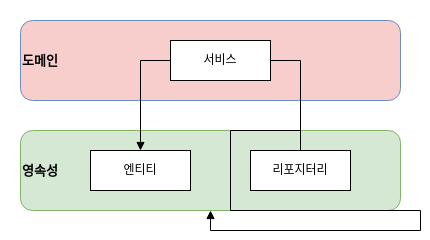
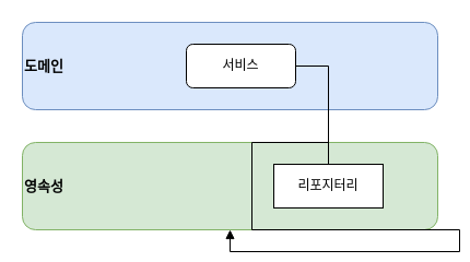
  <mxCell id="0" />
  <mxCell id="1" parent="0" />
- <mxCell id="2" value="도메인" style="rounded=1;whiteSpace=wrap;html=1;align=left;fontSize=13;fontStyle=1;fillColor=#f8cecc;strokeColor=#6c8ebf;" vertex="1" parent="1"><mxGeometry x="20" y="20" width="380" height="80" as="geometry" /></mxCell>
+ <mxCell id="2" value="도메인" style="rounded=1;whiteSpace=wrap;html=1;align=left;fontSize=13;fontStyle=1;fillColor=#dae8fc;strokeColor=#6c8ebf;" vertex="1" parent="1"><mxGeometry x="20" y="20" width="380" height="80" as="geometry" /></mxCell>
  <mxCell id="3" value="영속성" style="rounded=1;whiteSpace=wrap;html=1;align=left;fontSize=13;fontStyle=1;fillColor=#d5e8d4;strokeColor=#82b366;" vertex="1" parent="1"><mxGeometry x="20" y="130" width="380" height="80" as="geometry" /></mxCell>
  <mxCell id="4" style="edgeStyle=orthogonalEdgeStyle;rounded=0;orthogonalLoop=1;jettySize=auto;html=1;endArrow=block;endFill=1;" edge="1" parent="1" source="5" target="3"><mxGeometry relative="1" as="geometry" /></mxCell>
  <mxCell id="5" value="리포지터리" style="rounded=0;whiteSpace=wrap;html=1;" vertex="1" parent="1"><mxGeometry x="250" y="150" width="100" height="40" as="geometry" /></mxCell>
- <mxCell id="6" value="엔티티" style="rounded=0;whiteSpace=wrap;html=1;" vertex="1" parent="1"><mxGeometry x="90" y="150" width="100" height="40" as="geometry" /></mxCell>
- <mxCell id="7" style="edgeStyle=orthogonalEdgeStyle;rounded=0;orthogonalLoop=1;jettySize=auto;html=1;endArrow=block;endFill=1;" edge="1" parent="1" source="9" target="6"><mxGeometry relative="1" as="geometry"><Array as="points"><mxPoint x="140" y="60" /></Array></mxGeometry></mxCell>
  <mxCell id="8" style="edgeStyle=orthogonalEdgeStyle;rounded=0;orthogonalLoop=1;jettySize=auto;html=1;entryX=0.5;entryY=0;entryDx=0;entryDy=0;endArrow=none;endFill=1;" edge="1" parent="1" source="9" target="5"><mxGeometry relative="1" as="geometry"><Array as="points"><mxPoint x="300" y="60" /></Array></mxGeometry></mxCell>
- <mxCell id="9" value="서비스" style="rounded=0;whiteSpace=wrap;html=1;" vertex="1" parent="1"><mxGeometry x="170" y="40" width="100" height="40" as="geometry" /></mxCell>
+ <mxCell id="9" value="서비스" style="whiteSpace=wrap;html=1;rounded=1;" vertex="1" parent="1"><mxGeometry x="170" y="40" width="100" height="40" as="geometry" /></mxCell>
